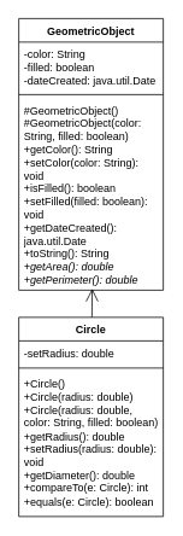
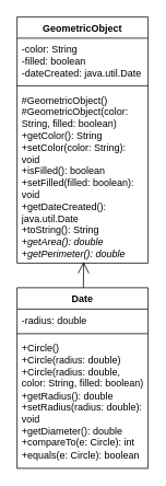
  <mxCell id="0" />
  <mxCell id="1" parent="0" />
  <mxCell id="2" value="GeometricObject" style="swimlane;fontStyle=1;align=center;verticalAlign=top;childLayout=stackLayout;horizontal=1;startSize=26;horizontalStack=0;resizeParent=1;resizeParentMax=0;resizeLast=0;collapsible=1;marginBottom=0;whiteSpace=wrap;html=1;" vertex="1" parent="1"><mxGeometry x="20" y="20" width="160" height="300" as="geometry" /></mxCell>
  <mxCell id="3" value="-color: String&lt;div&gt;-filled: boolean&lt;/div&gt;&lt;div&gt;-dateCreated: java.util.Date&lt;/div&gt;" style="text;strokeColor=none;fillColor=none;align=left;verticalAlign=top;spacingLeft=4;spacingRight=4;overflow=hidden;rotatable=0;points=[[0,0.5],[1,0.5]];portConstraint=eastwest;whiteSpace=wrap;html=1;" vertex="1" parent="2"><mxGeometry y="26" width="160" height="54" as="geometry" /></mxCell>
  <mxCell id="4" value="" style="line;strokeWidth=1;fillColor=none;align=left;verticalAlign=middle;spacingTop=-1;spacingLeft=3;spacingRight=3;rotatable=0;labelPosition=right;points=[];portConstraint=eastwest;strokeColor=inherit;" vertex="1" parent="2"><mxGeometry y="80" width="160" height="8" as="geometry" /></mxCell>
  <mxCell id="5" value="#GeometricObject()&lt;div&gt;#GeometricObject(color: String, filled: boolean)&lt;/div&gt;&lt;div&gt;+getColor(): String&lt;/div&gt;&lt;div&gt;+setColor(color: String): void&lt;/div&gt;&lt;div&gt;+isFilled(): boolean&lt;/div&gt;&lt;div&gt;+setFilled(filled: boolean): void&lt;/div&gt;&lt;div&gt;+getDateCreated(): java.util.Date&lt;/div&gt;&lt;div&gt;+toString(): String&lt;/div&gt;&lt;div&gt;&lt;i&gt;+getArea(): double&lt;/i&gt;&lt;/div&gt;&lt;div&gt;&lt;i&gt;+getPerimeter(): double&lt;/i&gt;&lt;/div&gt;" style="text;strokeColor=none;fillColor=none;align=left;verticalAlign=top;spacingLeft=4;spacingRight=4;overflow=hidden;rotatable=0;points=[[0,0.5],[1,0.5]];portConstraint=eastwest;whiteSpace=wrap;html=1;" vertex="1" parent="2"><mxGeometry y="88" width="160" height="212" as="geometry" /></mxCell>
- <mxCell id="6" value="Circle" style="swimlane;fontStyle=1;align=center;verticalAlign=top;childLayout=stackLayout;horizontal=1;startSize=26;horizontalStack=0;resizeParent=1;resizeParentMax=0;resizeLast=0;collapsible=1;marginBottom=0;whiteSpace=wrap;html=1;" vertex="1" parent="1"><mxGeometry x="20" y="350" width="160" height="220" as="geometry" /></mxCell>
- <mxCell id="7" value="-setRadius: double" style="text;strokeColor=none;fillColor=none;align=left;verticalAlign=top;spacingLeft=4;spacingRight=4;overflow=hidden;rotatable=0;points=[[0,0.5],[1,0.5]];portConstraint=eastwest;whiteSpace=wrap;html=1;" vertex="1" parent="6"><mxGeometry y="26" width="160" height="26" as="geometry" /></mxCell>
+ <mxCell id="6" value="Date" style="swimlane;fontStyle=1;align=center;verticalAlign=top;childLayout=stackLayout;horizontal=1;startSize=26;horizontalStack=0;resizeParent=1;resizeParentMax=0;resizeLast=0;collapsible=1;marginBottom=0;whiteSpace=wrap;html=1;" vertex="1" parent="1"><mxGeometry x="20" y="350" width="160" height="220" as="geometry" /></mxCell>
+ <mxCell id="7" value="-radius: double" style="text;strokeColor=none;fillColor=none;align=left;verticalAlign=top;spacingLeft=4;spacingRight=4;overflow=hidden;rotatable=0;points=[[0,0.5],[1,0.5]];portConstraint=eastwest;whiteSpace=wrap;html=1;" vertex="1" parent="6"><mxGeometry y="26" width="160" height="26" as="geometry" /></mxCell>
  <mxCell id="8" value="" style="line;strokeWidth=1;fillColor=none;align=left;verticalAlign=middle;spacingTop=-1;spacingLeft=3;spacingRight=3;rotatable=0;labelPosition=right;points=[];portConstraint=eastwest;strokeColor=inherit;" vertex="1" parent="6"><mxGeometry y="52" width="160" height="8" as="geometry" /></mxCell>
  <mxCell id="9" value="+Circle()&lt;div&gt;+Circle(radius: double)&lt;/div&gt;&lt;div&gt;+Circle(radius: double, color: String, filled: boolean)&lt;/div&gt;&lt;div&gt;+getRadius(): double&lt;/div&gt;&lt;div&gt;+setRadius(radius: double): void&lt;/div&gt;&lt;div&gt;+getDiameter(): double&lt;/div&gt;&lt;div&gt;+compareTo(e: Circle): int&lt;/div&gt;&lt;div&gt;+equals(e: Circle): boolean&lt;/div&gt;" style="text;strokeColor=none;fillColor=none;align=left;verticalAlign=top;spacingLeft=4;spacingRight=4;overflow=hidden;rotatable=0;points=[[0,0.5],[1,0.5]];portConstraint=eastwest;whiteSpace=wrap;html=1;" vertex="1" parent="6"><mxGeometry y="60" width="160" height="160" as="geometry" /></mxCell>
  <mxCell id="10" value="" style="endArrow=open;endFill=1;endSize=12;html=1;rounded=0;entryX=0.508;entryY=0.992;entryDx=0;entryDy=0;entryPerimeter=0;" edge="1" parent="1" source="6" target="5"><mxGeometry width="160" relative="1" as="geometry"><mxPoint x="20" y="360" as="sourcePoint" /><mxPoint x="180" y="360" as="targetPoint" /></mxGeometry></mxCell>
